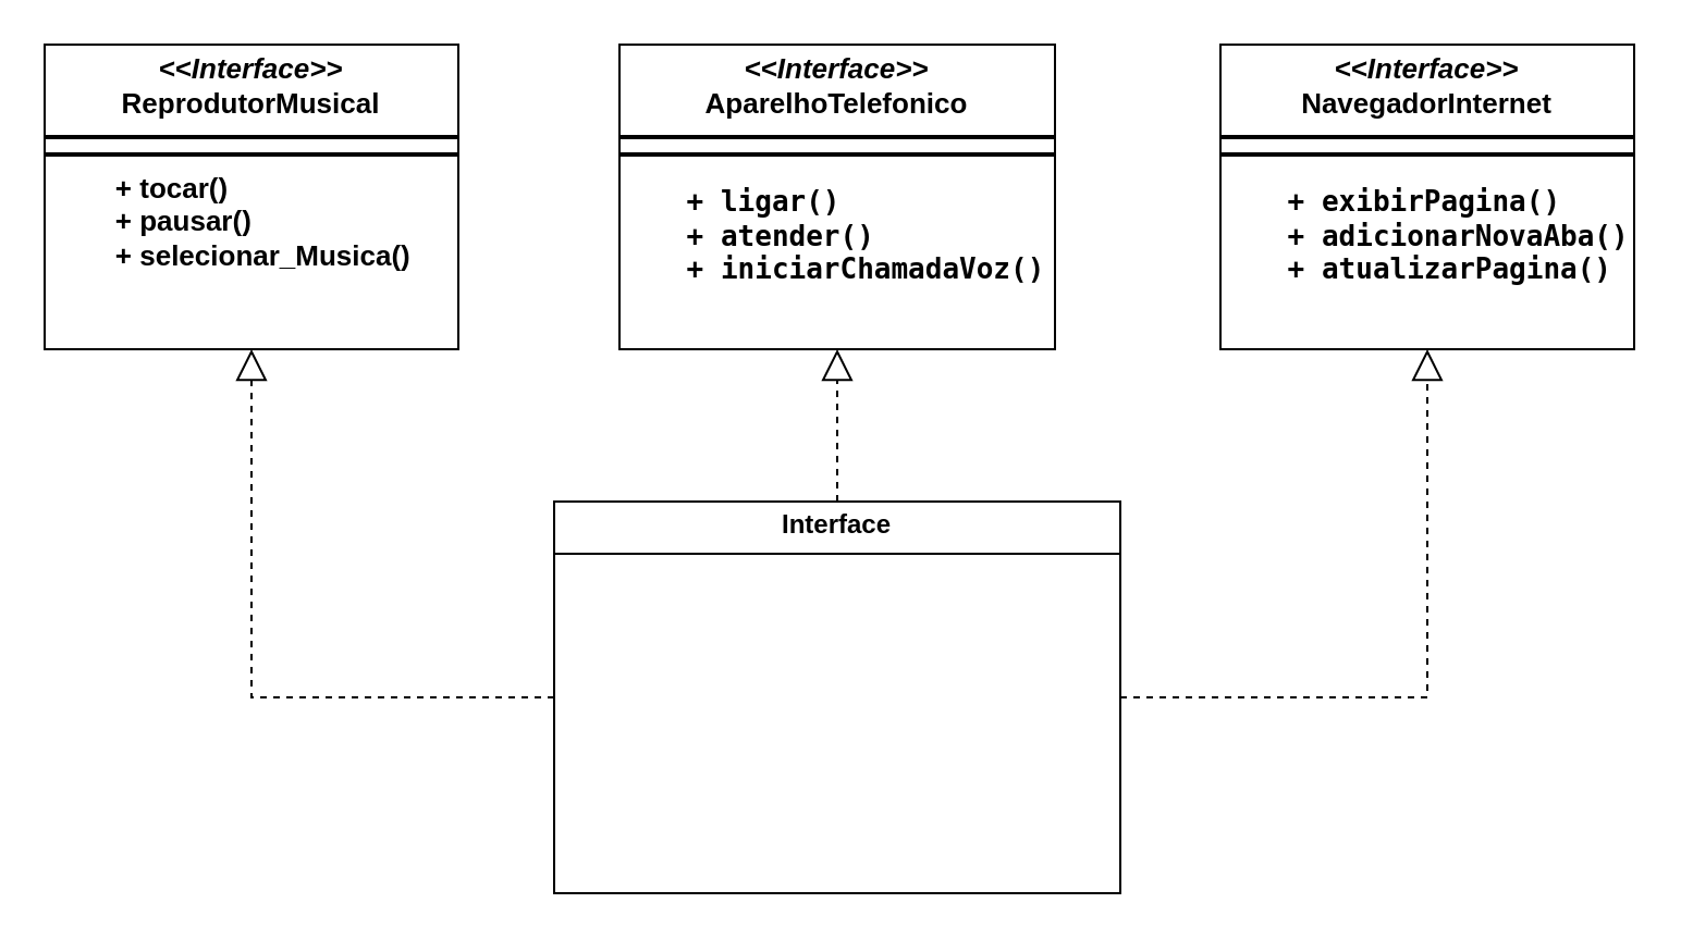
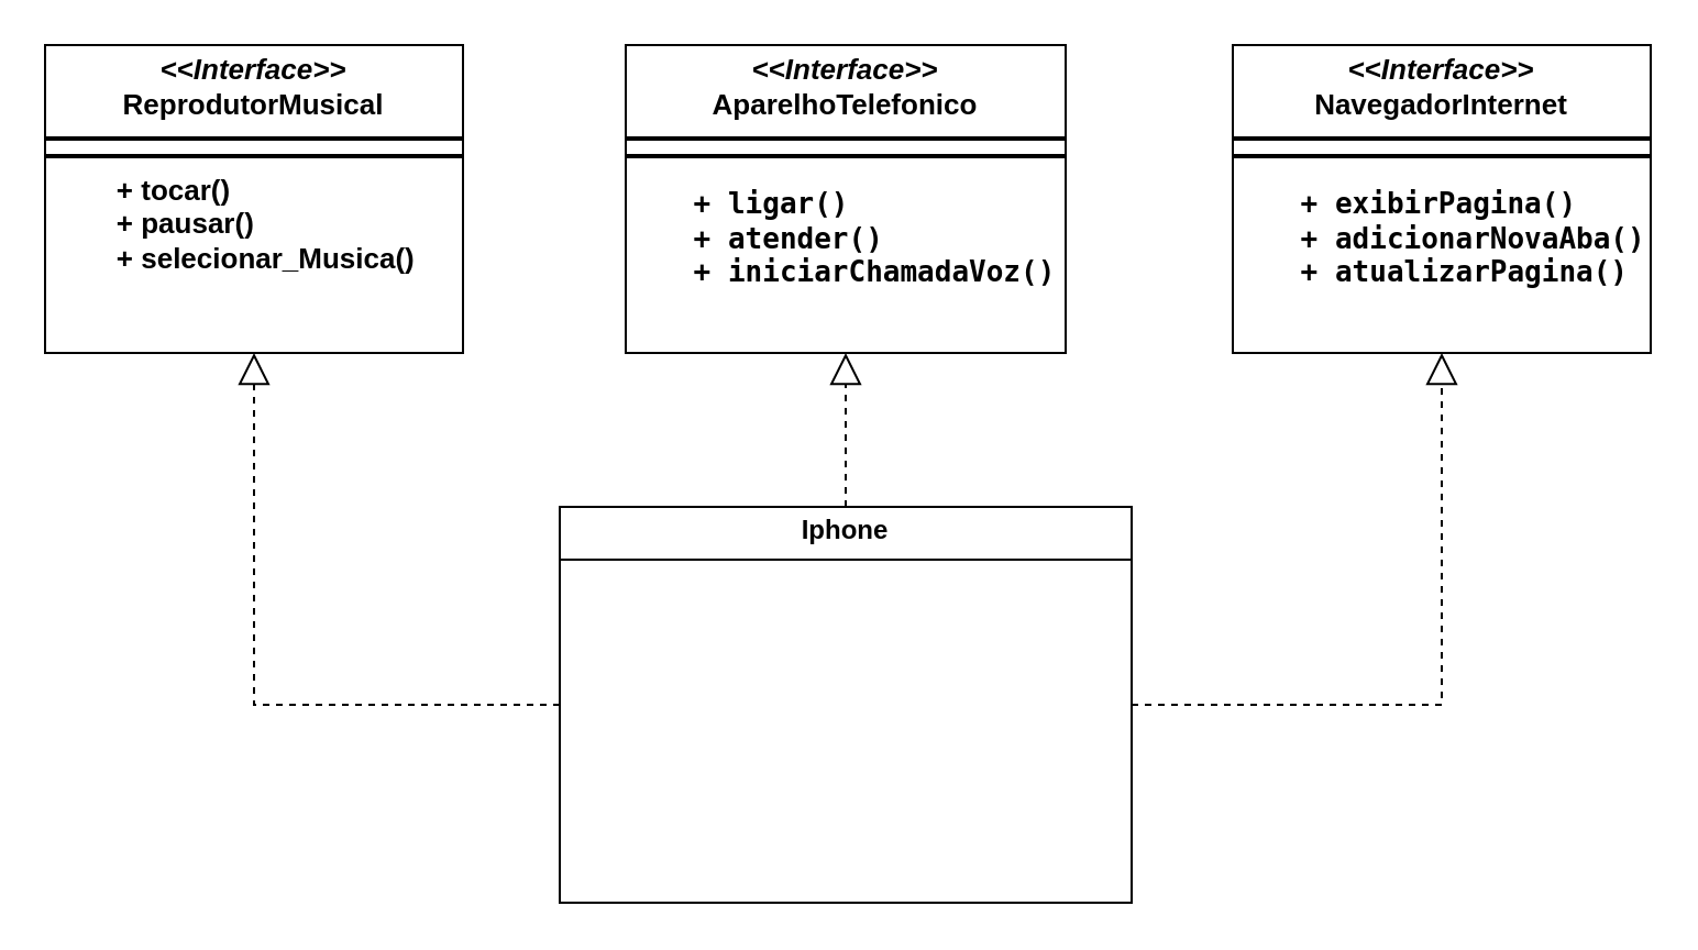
  <mxCell id="0" />
  <mxCell id="1" parent="0" />
  <mxCell id="2" value="&lt;p style=&quot;margin: 4px 0px 0px; text-align: center; font-size: 13px;&quot;&gt;&lt;i style=&quot;font-size: 13px;&quot;&gt;&amp;lt;&amp;lt;Interface&amp;gt;&amp;gt;&lt;/i&gt;&lt;br style=&quot;font-size: 13px;&quot;&gt;&lt;span style=&quot;font-size: 13px;&quot;&gt;ReprodutorMusical&lt;/span&gt;&lt;br style=&quot;font-size: 13px;&quot;&gt;&lt;/p&gt;&lt;hr style=&quot;border-style: solid; font-size: 13px;&quot;&gt;&lt;hr style=&quot;border-style: solid; font-size: 13px;&quot;&gt;&lt;p style=&quot;margin: 0px 0px 0px 4px; font-size: 13px;&quot;&gt;&lt;span style=&quot;white-space: pre; font-size: 13px;&quot;&gt;&#09;&lt;/span&gt;+ tocar()&lt;/p&gt;&lt;p style=&quot;margin: 0px 0px 0px 4px; font-size: 13px;&quot;&gt;&lt;span style=&quot;white-space: pre; font-size: 13px;&quot;&gt;&#09;&lt;/span&gt;+ pausar()&lt;/p&gt;&lt;p style=&quot;margin: 0px 0px 0px 4px; font-size: 13px;&quot;&gt;&lt;span style=&quot;white-space: pre; font-size: 13px;&quot;&gt;&#09;&lt;/span&gt;+ selecionar_Musica()&lt;br style=&quot;font-size: 13px;&quot;&gt;&lt;/p&gt;" style="verticalAlign=top;align=left;overflow=fill;html=1;whiteSpace=wrap;fontSize=13;fontStyle=1" vertex="1" parent="1"><mxGeometry x="20" y="20" width="190" height="140" as="geometry" /></mxCell>
  <mxCell id="3" value="&lt;p style=&quot;margin: 4px 0px 0px; text-align: center; font-size: 13px;&quot;&gt;&lt;i style=&quot;font-size: 13px;&quot;&gt;&amp;lt;&amp;lt;Interface&amp;gt;&amp;gt;&lt;/i&gt;&lt;br style=&quot;font-size: 13px;&quot;&gt;&lt;span style=&quot;font-size: 13px;&quot;&gt;AparelhoTelefonico&lt;/span&gt;&lt;br style=&quot;font-size: 13px;&quot;&gt;&lt;/p&gt;&lt;hr style=&quot;border-style: solid; font-size: 13px;&quot;&gt;&lt;hr style=&quot;border-style: solid; font-size: 13px;&quot;&gt;&lt;pre style=&quot;font-size: 13px;&quot;&gt;&lt;code style=&quot;font-size: 13px;&quot; class=&quot;!whitespace-pre hljs language-plantuml&quot;&gt;    + ligar()&lt;br style=&quot;font-size: 13px;&quot;&gt;    + atender()&lt;br style=&quot;font-size: 13px;&quot;&gt;    + iniciarChamadaVoz()&lt;/code&gt;&lt;/pre&gt;" style="verticalAlign=top;align=left;overflow=fill;html=1;whiteSpace=wrap;fontSize=13;fontStyle=1" vertex="1" parent="1"><mxGeometry x="284" y="20" width="200" height="140" as="geometry" /></mxCell>
  <mxCell id="4" value="&lt;p style=&quot;margin: 4px 0px 0px; text-align: center; font-size: 13px;&quot;&gt;&lt;i style=&quot;font-size: 13px;&quot;&gt;&amp;lt;&amp;lt;Interface&amp;gt;&amp;gt;&lt;/i&gt;&lt;br style=&quot;font-size: 13px;&quot;&gt;NavegadorInternet&lt;br style=&quot;font-size: 13px;&quot;&gt;&lt;/p&gt;&lt;hr style=&quot;border-style: solid; font-size: 13px;&quot;&gt;&lt;hr style=&quot;border-style: solid; font-size: 13px;&quot;&gt;&lt;pre&gt;&lt;code class=&quot;!whitespace-pre hljs language-plantuml&quot;&gt;    + exibirPagina()&lt;br/&gt;    + adicionarNovaAba()&lt;br/&gt;    + atualizarPagina()&lt;/code&gt;&lt;/pre&gt;" style="verticalAlign=top;align=left;overflow=fill;html=1;whiteSpace=wrap;fontSize=13;fontStyle=1" vertex="1" parent="1"><mxGeometry x="560" y="20" width="190" height="140" as="geometry" /></mxCell>
  <mxCell id="5" value="" style="endArrow=block;dashed=1;endFill=0;endSize=12;html=1;rounded=0;exitX=0;exitY=0.5;exitDx=0;exitDy=0;entryX=0.5;entryY=1;entryDx=0;entryDy=0;" edge="1" parent="1" source="8" target="2"><mxGeometry width="160" relative="1" as="geometry"><mxPoint x="190" y="310" as="sourcePoint" /><mxPoint x="190" y="220" as="targetPoint" /><Array as="points"><mxPoint x="115" y="320" /></Array></mxGeometry></mxCell>
  <mxCell id="6" value="" style="endArrow=block;dashed=1;endFill=0;endSize=12;html=1;rounded=0;entryX=0.5;entryY=1;entryDx=0;entryDy=0;exitX=0.5;exitY=0;exitDx=0;exitDy=0;" edge="1" parent="1" source="8" target="3"><mxGeometry width="160" relative="1" as="geometry"><mxPoint x="280" y="190" as="sourcePoint" /><mxPoint x="379.5" y="320" as="targetPoint" /></mxGeometry></mxCell>
  <mxCell id="7" value="" style="endArrow=block;dashed=1;endFill=0;endSize=12;html=1;rounded=0;entryX=0.5;entryY=1;entryDx=0;entryDy=0;exitX=1;exitY=0.5;exitDx=0;exitDy=0;" edge="1" parent="1" source="8" target="4"><mxGeometry width="160" relative="1" as="geometry"><mxPoint x="540" y="350" as="sourcePoint" /><mxPoint x="590" y="380" as="targetPoint" /><Array as="points"><mxPoint x="655" y="320" /></Array></mxGeometry></mxCell>
- <mxCell id="8" value="&lt;p style=&quot;margin:0px;margin-top:4px;text-align:center;&quot;&gt;&lt;b&gt;Interface&lt;/b&gt;&lt;br&gt;&lt;/p&gt;&lt;hr size=&quot;1&quot; style=&quot;border-style:solid;&quot;&gt;&lt;div style=&quot;height:2px;&quot;&gt;&lt;/div&gt;" style="verticalAlign=top;align=left;overflow=fill;html=1;whiteSpace=wrap;" vertex="1" parent="1"><mxGeometry x="254" y="230" width="260" height="180" as="geometry" /></mxCell>
+ <mxCell id="8" value="&lt;p style=&quot;margin:0px;margin-top:4px;text-align:center;&quot;&gt;&lt;b&gt;Iphone&lt;/b&gt;&lt;br&gt;&lt;/p&gt;&lt;hr size=&quot;1&quot; style=&quot;border-style:solid;&quot;&gt;&lt;div style=&quot;height:2px;&quot;&gt;&lt;/div&gt;" style="verticalAlign=top;align=left;overflow=fill;html=1;whiteSpace=wrap;" vertex="1" parent="1"><mxGeometry x="254" y="230" width="260" height="180" as="geometry" /></mxCell>
